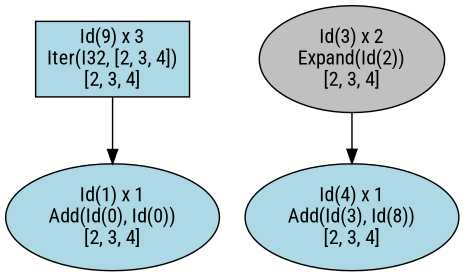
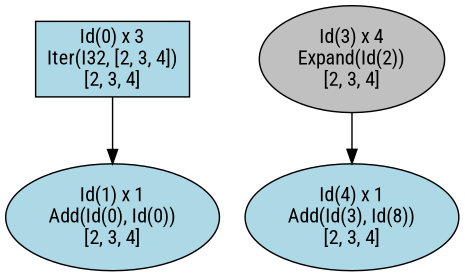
  strict digraph {
    fontname="Roboto Condensed"
    ordering=in
    rank=source
    node [fillcolor=lightblue fontname="Roboto Condensed" shape=oval style=filled]
    edge [fontname="Roboto Condensed"]
-   n1 [label="Id(9) x 3\nIter(I32, [2, 3, 4])\n[2, 3, 4]" shape=box]
+   n1 [label="Id(0) x 3\nIter(I32, [2, 3, 4])\n[2, 3, 4]" shape=box]
    n2 [label="Id(1) x 1\nAdd(Id(0), Id(0))\n[2, 3, 4]"]
-   n3 [fillcolor=grey label="Id(3) x 2\nExpand(Id(2))\n[2, 3, 4]"]
+   n3 [fillcolor=grey label="Id(3) x 4\nExpand(Id(2))\n[2, 3, 4]"]
    n4 [label="Id(4) x 1\nAdd(Id(3), Id(8))\n[2, 3, 4]"]
    n1 -> n2
    n3 -> n4
  }
